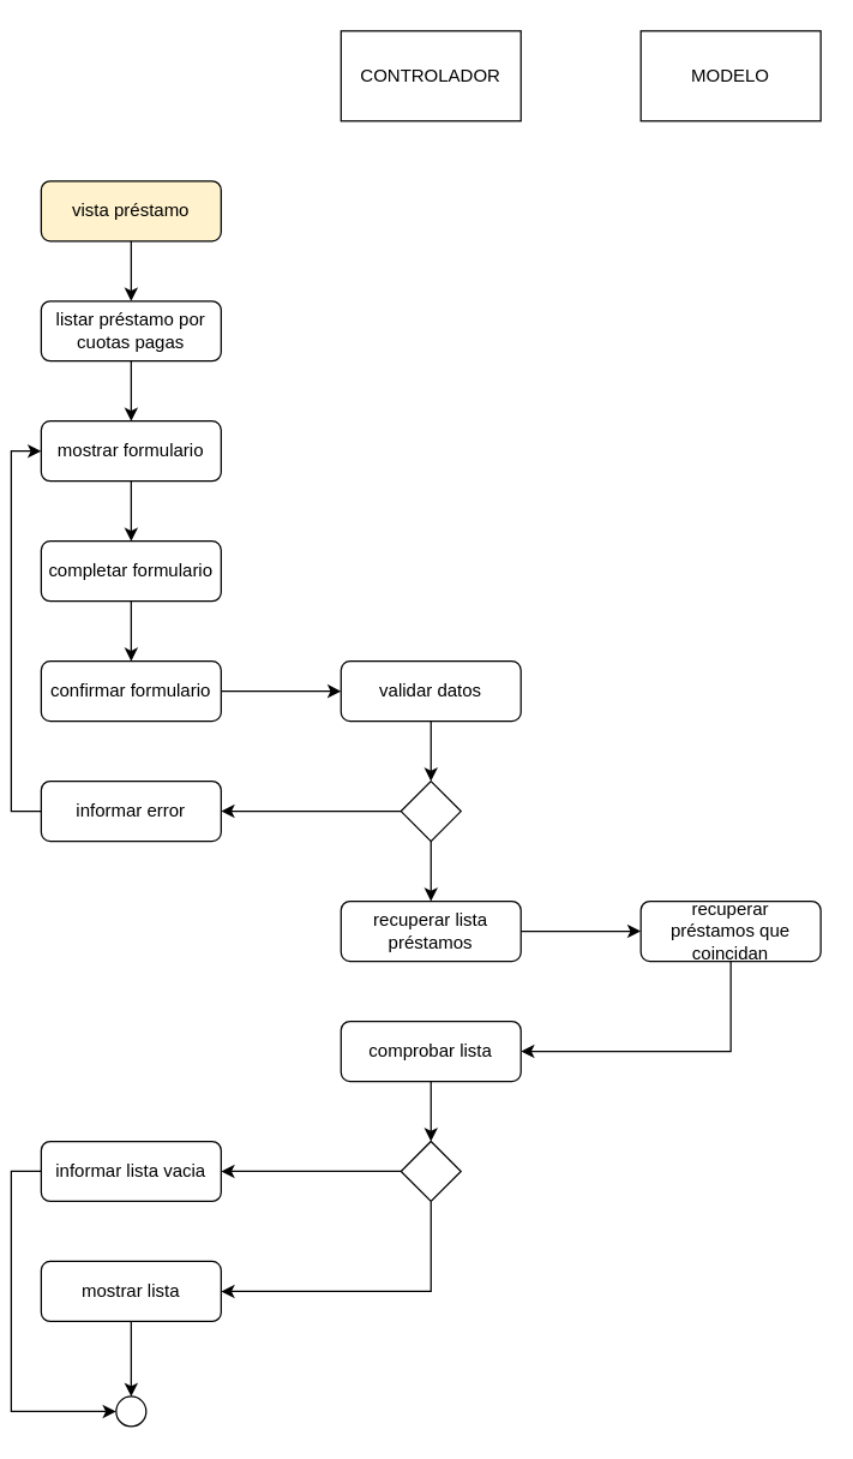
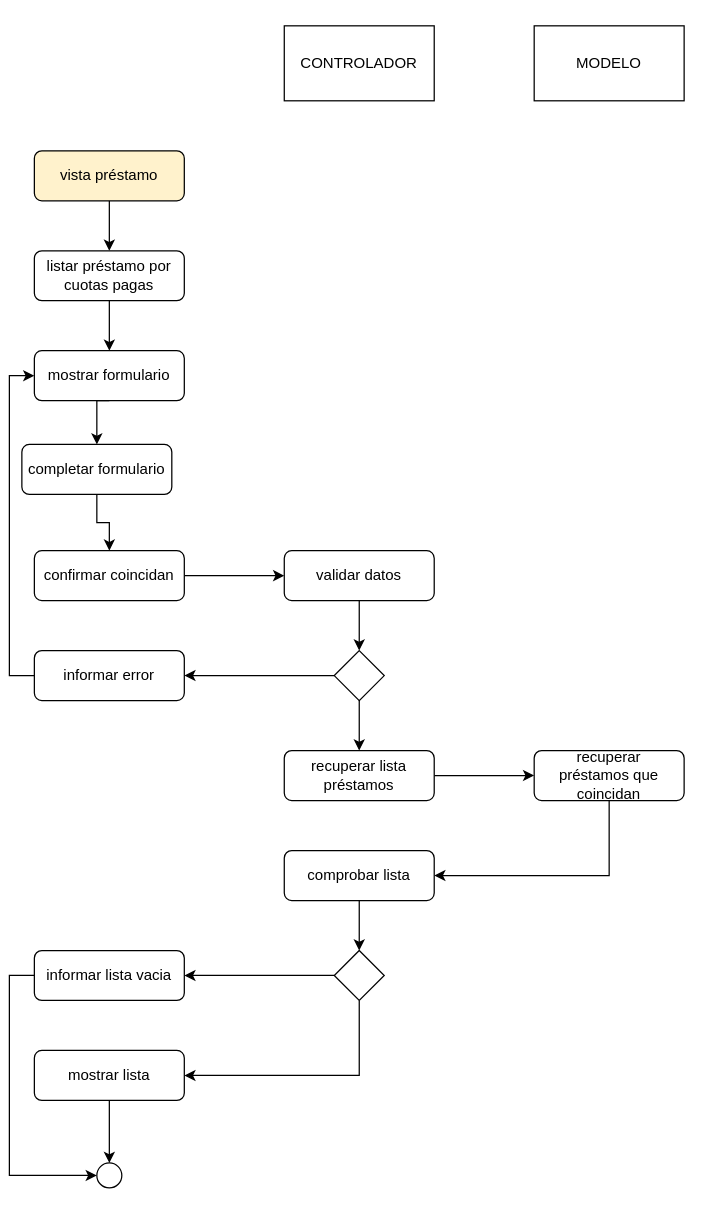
  <mxCell id="0" />
  <mxCell id="1" parent="0" />
  <mxCell id="2" value="CONTROLADOR" style="rounded=0;whiteSpace=wrap;html=1;" vertex="1" parent="1"><mxGeometry x="220" y="20" width="120" height="60" as="geometry" /></mxCell>
  <mxCell id="3" value="MODELO" style="rounded=0;whiteSpace=wrap;html=1;" vertex="1" parent="1"><mxGeometry x="420" y="20" width="120" height="60" as="geometry" /></mxCell>
  <mxCell id="4" value="" style="ellipse;whiteSpace=wrap;html=1;aspect=fixed;fillStyle=solid;fillColor=light-dark(#FFFFFF,#121212);" vertex="1" parent="1"><mxGeometry x="70" y="930" width="20" height="20" as="geometry" /></mxCell>
  <mxCell id="5" style="edgeStyle=orthogonalEdgeStyle;rounded=0;orthogonalLoop=1;jettySize=auto;html=1;exitX=0.5;exitY=1;exitDx=0;exitDy=0;entryX=0.5;entryY=0;entryDx=0;entryDy=0;" edge="1" parent="1" source="6" target="8"><mxGeometry relative="1" as="geometry" /></mxCell>
  <mxCell id="6" value="vista préstamo" style="rounded=1;whiteSpace=wrap;html=1;fillColor=#fff2cc;" vertex="1" parent="1"><mxGeometry x="20" y="120" width="120" height="40" as="geometry" /></mxCell>
  <mxCell id="7" style="edgeStyle=orthogonalEdgeStyle;rounded=0;orthogonalLoop=1;jettySize=auto;html=1;exitX=0.5;exitY=1;exitDx=0;exitDy=0;entryX=0.5;entryY=0;entryDx=0;entryDy=0;" edge="1" parent="1" source="8" target="23"><mxGeometry relative="1" as="geometry" /></mxCell>
  <mxCell id="8" value="listar préstamo&amp;nbsp;por cuotas pagas" style="rounded=1;whiteSpace=wrap;html=1;" vertex="1" parent="1"><mxGeometry x="20" y="200" width="120" height="40" as="geometry" /></mxCell>
  <mxCell id="9" style="edgeStyle=orthogonalEdgeStyle;rounded=0;orthogonalLoop=1;jettySize=auto;html=1;exitX=1;exitY=0.5;exitDx=0;exitDy=0;entryX=0;entryY=0.5;entryDx=0;entryDy=0;" edge="1" parent="1" source="10" target="12"><mxGeometry relative="1" as="geometry" /></mxCell>
  <mxCell id="10" value="recuperar lista préstamos" style="rounded=1;whiteSpace=wrap;html=1;" vertex="1" parent="1"><mxGeometry x="220" y="600" width="120" height="40" as="geometry" /></mxCell>
  <mxCell id="11" style="edgeStyle=orthogonalEdgeStyle;rounded=0;orthogonalLoop=1;jettySize=auto;html=1;exitX=0.5;exitY=1;exitDx=0;exitDy=0;entryX=1;entryY=0.5;entryDx=0;entryDy=0;" edge="1" parent="1" source="12" target="17"><mxGeometry relative="1" as="geometry" /></mxCell>
  <mxCell id="12" value="recuperar préstamos&amp;nbsp;que coincidan" style="rounded=1;whiteSpace=wrap;html=1;" vertex="1" parent="1"><mxGeometry x="420" y="600" width="120" height="40" as="geometry" /></mxCell>
  <mxCell id="13" style="edgeStyle=orthogonalEdgeStyle;rounded=0;orthogonalLoop=1;jettySize=auto;html=1;exitX=0;exitY=0.5;exitDx=0;exitDy=0;entryX=1;entryY=0.5;entryDx=0;entryDy=0;" edge="1" parent="1" source="15" target="19"><mxGeometry relative="1" as="geometry" /></mxCell>
  <mxCell id="14" style="edgeStyle=orthogonalEdgeStyle;rounded=0;orthogonalLoop=1;jettySize=auto;html=1;exitX=0.5;exitY=1;exitDx=0;exitDy=0;entryX=1;entryY=0.5;entryDx=0;entryDy=0;" edge="1" parent="1" source="15" target="21"><mxGeometry relative="1" as="geometry" /></mxCell>
  <mxCell id="15" value="" style="rhombus;whiteSpace=wrap;html=1;" vertex="1" parent="1"><mxGeometry x="260" y="760" width="40" height="40" as="geometry" /></mxCell>
  <mxCell id="16" style="edgeStyle=orthogonalEdgeStyle;rounded=0;orthogonalLoop=1;jettySize=auto;html=1;exitX=0.5;exitY=1;exitDx=0;exitDy=0;entryX=0.5;entryY=0;entryDx=0;entryDy=0;" edge="1" parent="1" source="17" target="15"><mxGeometry relative="1" as="geometry" /></mxCell>
  <mxCell id="17" value="comprobar lista" style="rounded=1;whiteSpace=wrap;html=1;" vertex="1" parent="1"><mxGeometry x="220" y="680" width="120" height="40" as="geometry" /></mxCell>
  <mxCell id="18" style="edgeStyle=orthogonalEdgeStyle;rounded=0;orthogonalLoop=1;jettySize=auto;html=1;exitX=0;exitY=0.5;exitDx=0;exitDy=0;entryX=0;entryY=0.5;entryDx=0;entryDy=0;" edge="1" parent="1" source="19" target="4"><mxGeometry relative="1" as="geometry" /></mxCell>
  <mxCell id="19" value="informar lista vacia" style="rounded=1;whiteSpace=wrap;html=1;" vertex="1" parent="1"><mxGeometry x="20" y="760" width="120" height="40" as="geometry" /></mxCell>
  <mxCell id="20" style="edgeStyle=orthogonalEdgeStyle;rounded=0;orthogonalLoop=1;jettySize=auto;html=1;exitX=0.5;exitY=1;exitDx=0;exitDy=0;entryX=0.5;entryY=0;entryDx=0;entryDy=0;" edge="1" parent="1" source="21" target="4"><mxGeometry relative="1" as="geometry" /></mxCell>
  <mxCell id="21" value="mostrar lista" style="rounded=1;whiteSpace=wrap;html=1;" vertex="1" parent="1"><mxGeometry x="20" y="840" width="120" height="40" as="geometry" /></mxCell>
  <mxCell id="22" style="edgeStyle=orthogonalEdgeStyle;rounded=0;orthogonalLoop=1;jettySize=auto;html=1;exitX=0.5;exitY=1;exitDx=0;exitDy=0;entryX=0.5;entryY=0;entryDx=0;entryDy=0;" edge="1" parent="1" source="23" target="25"><mxGeometry relative="1" as="geometry" /></mxCell>
  <mxCell id="23" value="mostrar formulario" style="rounded=1;whiteSpace=wrap;html=1;" vertex="1" parent="1"><mxGeometry x="20" y="280" width="120" height="40" as="geometry" /></mxCell>
  <mxCell id="24" style="edgeStyle=orthogonalEdgeStyle;rounded=0;orthogonalLoop=1;jettySize=auto;html=1;exitX=0.5;exitY=1;exitDx=0;exitDy=0;entryX=0.5;entryY=0;entryDx=0;entryDy=0;" edge="1" parent="1" source="25" target="27"><mxGeometry relative="1" as="geometry" /></mxCell>
- <mxCell id="25" value="completar formulario" style="rounded=1;whiteSpace=wrap;html=1;" vertex="1" parent="1"><mxGeometry x="20" y="360" width="120" height="40" as="geometry" /></mxCell>
+ <mxCell id="25" value="completar formulario" style="rounded=1;whiteSpace=wrap;html=1;" vertex="1" parent="1"><mxGeometry x="10" y="355" width="120" height="40" as="geometry" /></mxCell>
  <mxCell id="26" style="edgeStyle=orthogonalEdgeStyle;rounded=0;orthogonalLoop=1;jettySize=auto;html=1;exitX=1;exitY=0.5;exitDx=0;exitDy=0;entryX=0;entryY=0.5;entryDx=0;entryDy=0;" edge="1" parent="1" source="27" target="29"><mxGeometry relative="1" as="geometry" /></mxCell>
- <mxCell id="27" value="confirmar formulario" style="rounded=1;whiteSpace=wrap;html=1;" vertex="1" parent="1"><mxGeometry x="20" y="440" width="120" height="40" as="geometry" /></mxCell>
+ <mxCell id="27" value="confirmar coincidan" style="rounded=1;whiteSpace=wrap;html=1;" vertex="1" parent="1"><mxGeometry x="20" y="440" width="120" height="40" as="geometry" /></mxCell>
  <mxCell id="28" style="edgeStyle=orthogonalEdgeStyle;rounded=0;orthogonalLoop=1;jettySize=auto;html=1;exitX=0.5;exitY=1;exitDx=0;exitDy=0;entryX=0.5;entryY=0;entryDx=0;entryDy=0;" edge="1" parent="1" source="29" target="34"><mxGeometry relative="1" as="geometry" /></mxCell>
  <mxCell id="29" value="validar datos&lt;span style=&quot;color: rgba(0, 0, 0, 0); font-family: monospace; font-size: 0px; text-align: start; text-wrap-mode: nowrap;&quot;&gt;%3CmxGraphModel%3E%3Croot%3E%3CmxCell%20id%3D%220%22%2F%3E%3CmxCell%20id%3D%221%22%20parent%3D%220%22%2F%3E%3CmxCell%20id%3D%222%22%20value%3D%22%22%20style%3D%22rounded%3D1%3BwhiteSpace%3Dwrap%3Bhtml%3D1%3B%22%20vertex%3D%221%22%20parent%3D%221%22%3E%3CmxGeometry%20x%3D%22120%22%20y%3D%22280%22%20width%3D%22120%22%20height%3D%2240%22%20as%3D%22geometry%22%2F%3E%3C%2FmxCell%3E%3C%2Froot%3E%3C%2FmxGraphModel%3E&lt;/span&gt;" style="rounded=1;whiteSpace=wrap;html=1;" vertex="1" parent="1"><mxGeometry x="220" y="440" width="120" height="40" as="geometry" /></mxCell>
  <mxCell id="30" style="edgeStyle=orthogonalEdgeStyle;rounded=0;orthogonalLoop=1;jettySize=auto;html=1;exitX=0;exitY=0.5;exitDx=0;exitDy=0;entryX=0;entryY=0.5;entryDx=0;entryDy=0;" edge="1" parent="1" source="31" target="23"><mxGeometry relative="1" as="geometry" /></mxCell>
  <mxCell id="31" value="informar error" style="rounded=1;whiteSpace=wrap;html=1;" vertex="1" parent="1"><mxGeometry x="20" y="520" width="120" height="40" as="geometry" /></mxCell>
  <mxCell id="32" style="edgeStyle=orthogonalEdgeStyle;rounded=0;orthogonalLoop=1;jettySize=auto;html=1;exitX=0;exitY=0.5;exitDx=0;exitDy=0;entryX=1;entryY=0.5;entryDx=0;entryDy=0;" edge="1" parent="1" source="34" target="31"><mxGeometry relative="1" as="geometry" /></mxCell>
  <mxCell id="33" style="edgeStyle=orthogonalEdgeStyle;rounded=0;orthogonalLoop=1;jettySize=auto;html=1;exitX=0.5;exitY=1;exitDx=0;exitDy=0;entryX=0.5;entryY=0;entryDx=0;entryDy=0;" edge="1" parent="1" source="34" target="10"><mxGeometry relative="1" as="geometry" /></mxCell>
  <mxCell id="34" value="" style="rhombus;whiteSpace=wrap;html=1;" vertex="1" parent="1"><mxGeometry x="260" y="520" width="40" height="40" as="geometry" /></mxCell>
